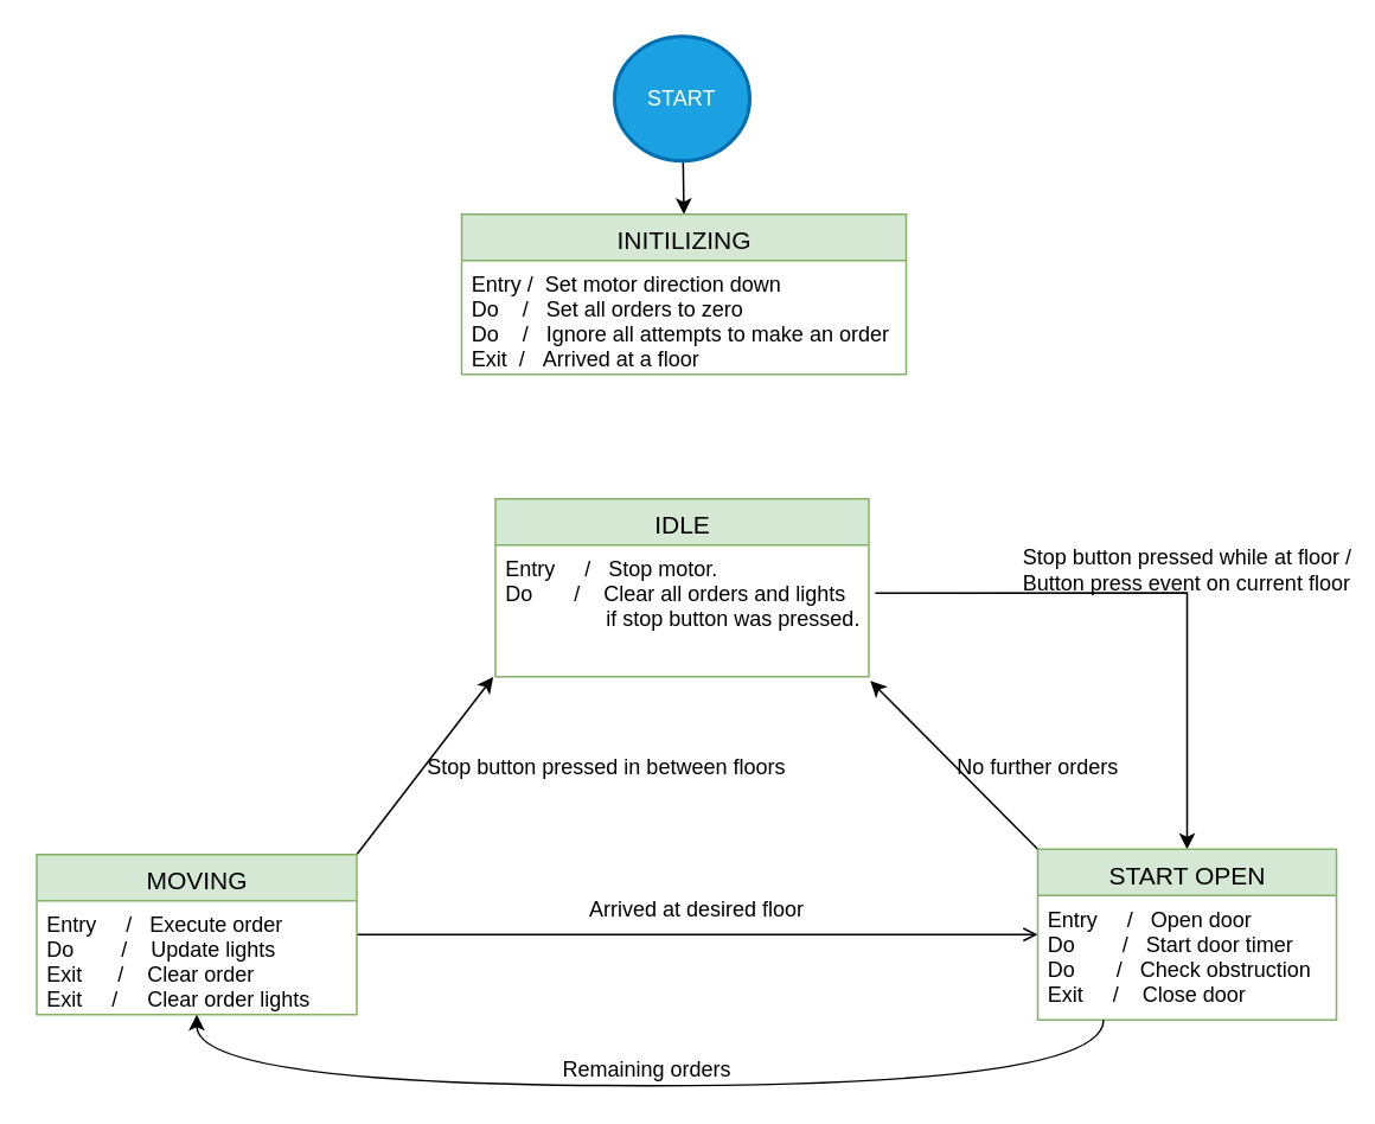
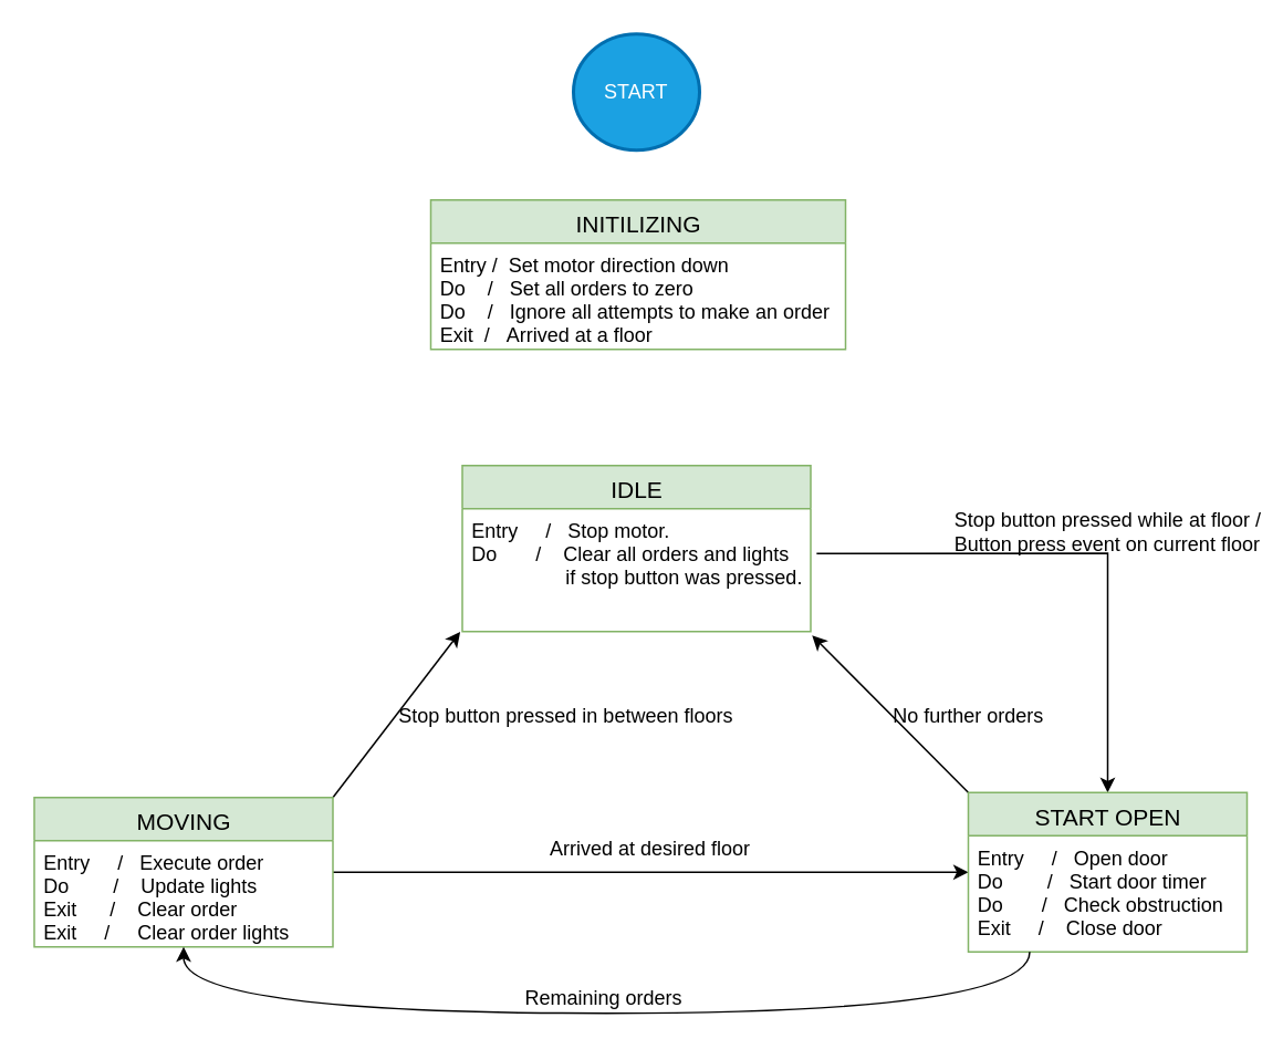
  <mxCell id="0" />
  <mxCell id="1" parent="0" />
- <mxCell id="2" style="edgeStyle=none;rounded=0;orthogonalLoop=1;jettySize=auto;html=1;entryX=0.5;entryY=0;entryDx=0;entryDy=0;labelBackgroundColor=none;startArrow=none;startFill=0;fontSize=14;" edge="1" parent="1" source="3" target="4"><mxGeometry relative="1" as="geometry" /></mxCell>
  <mxCell id="3" value="START" style="strokeWidth=2;html=1;shape=mxgraph.flowchart.start_2;whiteSpace=wrap;fillColor=#1ba1e2;strokeColor=#006EAF;fontColor=#ffffff;" vertex="1" parent="1"><mxGeometry x="345" y="20" width="76" height="70" as="geometry" /></mxCell>
  <mxCell id="4" value="&lt;span style=&quot;font-weight: normal&quot;&gt;INITILIZING&lt;/span&gt;" style="swimlane;fontStyle=1;align=center;verticalAlign=top;childLayout=stackLayout;horizontal=1;startSize=26;horizontalStack=0;resizeParent=1;resizeParentMax=0;resizeLast=0;collapsible=1;marginBottom=0;strokeColor=#82b366;strokeWidth=1;fillColor=#d5e8d4;fontSize=14;html=1;" vertex="1" parent="1"><mxGeometry x="259" y="120" width="250" height="90" as="geometry"><mxRectangle x="310" y="160" width="110" height="26" as="alternateBounds" /></mxGeometry></mxCell>
  <mxCell id="5" value="Entry /  Set motor direction down&#10;Do    /   Set all orders to zero &#10;Do    /   Ignore all attempts to make an order&#10;Exit  /   Arrived at a floor&#10;" style="text;strokeColor=none;fillColor=none;align=left;verticalAlign=top;spacingLeft=4;spacingRight=4;overflow=hidden;rotatable=0;points=[[0,0.5],[1,0.5]];portConstraint=eastwest;" vertex="1" parent="4"><mxGeometry y="26" width="250" height="64" as="geometry" /></mxCell>
  <mxCell id="6" value="&lt;font style=&quot;font-size: 12px&quot;&gt;No further orders&lt;/font&gt;" style="rounded=0;orthogonalLoop=1;jettySize=auto;html=1;entryX=0;entryY=0;entryDx=0;entryDy=0;labelBackgroundColor=none;startArrow=classic;startFill=1;fontSize=14;exitX=1.004;exitY=1.031;exitDx=0;exitDy=0;exitPerimeter=0;endArrow=none;endFill=0;align=left;horizontal=1;" edge="1" parent="1" source="8" target="14"><mxGeometry relative="1" as="geometry" /></mxCell>
  <mxCell id="7" value="&lt;span style=&quot;font-weight: normal&quot;&gt;IDLE&lt;/span&gt;" style="swimlane;fontStyle=1;align=center;verticalAlign=top;childLayout=stackLayout;horizontal=1;startSize=26;horizontalStack=0;resizeParent=1;resizeParentMax=0;resizeLast=0;collapsible=1;marginBottom=0;strokeColor=#82b366;strokeWidth=1;fillColor=#d5e8d4;fontSize=14;html=1;" vertex="1" parent="1"><mxGeometry x="278" y="280" width="210" height="100" as="geometry"><mxRectangle x="310" y="160" width="110" height="26" as="alternateBounds" /></mxGeometry></mxCell>
  <mxCell id="8" value="Entry     /   Stop motor.&#10;Do       /    Clear all orders and lights &#10;                 if stop button was pressed." style="text;strokeColor=none;fillColor=none;align=left;verticalAlign=top;spacingLeft=4;spacingRight=4;overflow=hidden;rotatable=0;points=[[0,0.5],[1,0.5]];portConstraint=eastwest;" vertex="1" parent="7"><mxGeometry y="26" width="210" height="74" as="geometry" /></mxCell>
- <mxCell id="9" value="Arrived at desired floor" style="edgeStyle=none;rounded=0;orthogonalLoop=1;jettySize=auto;html=1;labelBackgroundColor=none;startArrow=none;startFill=0;fontSize=12;verticalAlign=bottom;endArrow=open;" edge="1" parent="1" source="11" target="14"><mxGeometry y="5" relative="1" as="geometry"><mxPoint x="-1" as="offset" /></mxGeometry></mxCell>
+ <mxCell id="9" value="Arrived at desired floor" style="edgeStyle=none;rounded=0;orthogonalLoop=1;jettySize=auto;html=1;labelBackgroundColor=none;startArrow=none;startFill=0;fontSize=12;verticalAlign=bottom;" edge="1" parent="1" source="11" target="14"><mxGeometry y="5" relative="1" as="geometry"><mxPoint x="-1" as="offset" /></mxGeometry></mxCell>
  <mxCell id="10" value="&lt;font style=&quot;font-size: 12px&quot;&gt;Stop button pressed in between floors&lt;/font&gt;" style="rounded=0;orthogonalLoop=1;jettySize=auto;html=1;labelBackgroundColor=none;startArrow=none;startFill=0;fontSize=14;entryX=-0.006;entryY=1.002;entryDx=0;entryDy=0;entryPerimeter=0;exitX=1;exitY=0;exitDx=0;exitDy=0;align=left;" edge="1" parent="1" source="11" target="8"><mxGeometry relative="1" as="geometry"><mxPoint x="330" y="400" as="targetPoint" /></mxGeometry></mxCell>
  <mxCell id="11" value="&lt;span style=&quot;font-weight: normal&quot;&gt;MOVING&lt;/span&gt;" style="swimlane;fontStyle=1;align=center;verticalAlign=top;childLayout=stackLayout;horizontal=1;startSize=26;horizontalStack=0;resizeParent=1;resizeParentMax=0;resizeLast=0;collapsible=1;marginBottom=0;strokeColor=#82b366;strokeWidth=1;fillColor=#d5e8d4;fontSize=14;html=1;" vertex="1" parent="1"><mxGeometry x="20" y="480" width="180" height="90" as="geometry"><mxRectangle x="310" y="160" width="110" height="26" as="alternateBounds" /></mxGeometry></mxCell>
  <mxCell id="12" value="Entry     /   Execute order&#10;Do        /    Update lights &#10;Exit      /    Clear order&#10;Exit     /     Clear order lights" style="text;strokeColor=none;fillColor=none;align=left;verticalAlign=top;spacingLeft=4;spacingRight=4;overflow=hidden;rotatable=0;points=[[0,0.5],[1,0.5]];portConstraint=eastwest;" vertex="1" parent="11"><mxGeometry y="26" width="180" height="64" as="geometry" /></mxCell>
  <mxCell id="13" value="Stop button pressed while at floor /&lt;br&gt;Button press event on current floor" style="edgeStyle=orthogonalEdgeStyle;rounded=0;orthogonalLoop=1;jettySize=auto;html=1;exitX=0.5;exitY=0;exitDx=0;exitDy=0;labelBackgroundColor=none;startArrow=classic;startFill=1;fontSize=12;entryX=1.017;entryY=0.364;entryDx=0;entryDy=0;entryPerimeter=0;endArrow=none;endFill=0;align=left;" edge="1" parent="1" source="14" target="8"><mxGeometry x="0.489" y="-13" relative="1" as="geometry"><mxPoint as="offset" /></mxGeometry></mxCell>
  <mxCell id="14" value="&lt;span style=&quot;font-weight: normal&quot;&gt;START OPEN&lt;/span&gt;" style="swimlane;fontStyle=1;align=center;verticalAlign=top;childLayout=stackLayout;horizontal=1;startSize=26;horizontalStack=0;resizeParent=1;resizeParentMax=0;resizeLast=0;collapsible=1;marginBottom=0;strokeColor=#82b366;strokeWidth=1;fillColor=#d5e8d4;fontSize=14;html=1;" vertex="1" parent="1"><mxGeometry x="583" y="477" width="168" height="96" as="geometry"><mxRectangle x="310" y="160" width="110" height="26" as="alternateBounds" /></mxGeometry></mxCell>
  <mxCell id="15" value="Entry     /   Open door&#10;Do        /   Start door timer&#10;Do       /   Check obstruction&#10;Exit     /    Close door" style="text;strokeColor=none;fillColor=none;align=left;verticalAlign=top;spacingLeft=4;spacingRight=4;overflow=hidden;rotatable=0;points=[[0,0.5],[1,0.5]];portConstraint=eastwest;" vertex="1" parent="14"><mxGeometry y="26" width="168" height="70" as="geometry" /></mxCell>
  <mxCell id="16" value="Remaining orders" style="edgeStyle=orthogonalEdgeStyle;rounded=0;orthogonalLoop=1;jettySize=auto;html=1;labelBackgroundColor=none;startArrow=none;startFill=0;endArrow=classic;endFill=1;fontSize=12;curved=1;verticalAlign=bottom;" edge="1" parent="1" source="15" target="12"><mxGeometry relative="1" as="geometry"><Array as="points"><mxPoint x="620" y="610" /><mxPoint x="110" y="610" /></Array></mxGeometry></mxCell>
